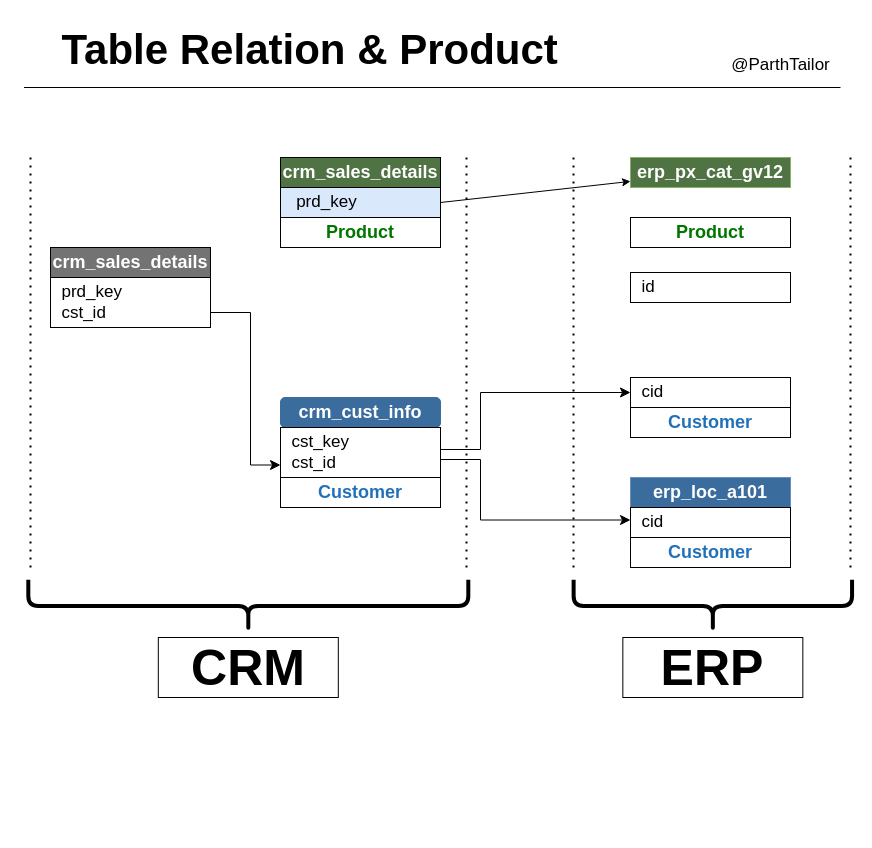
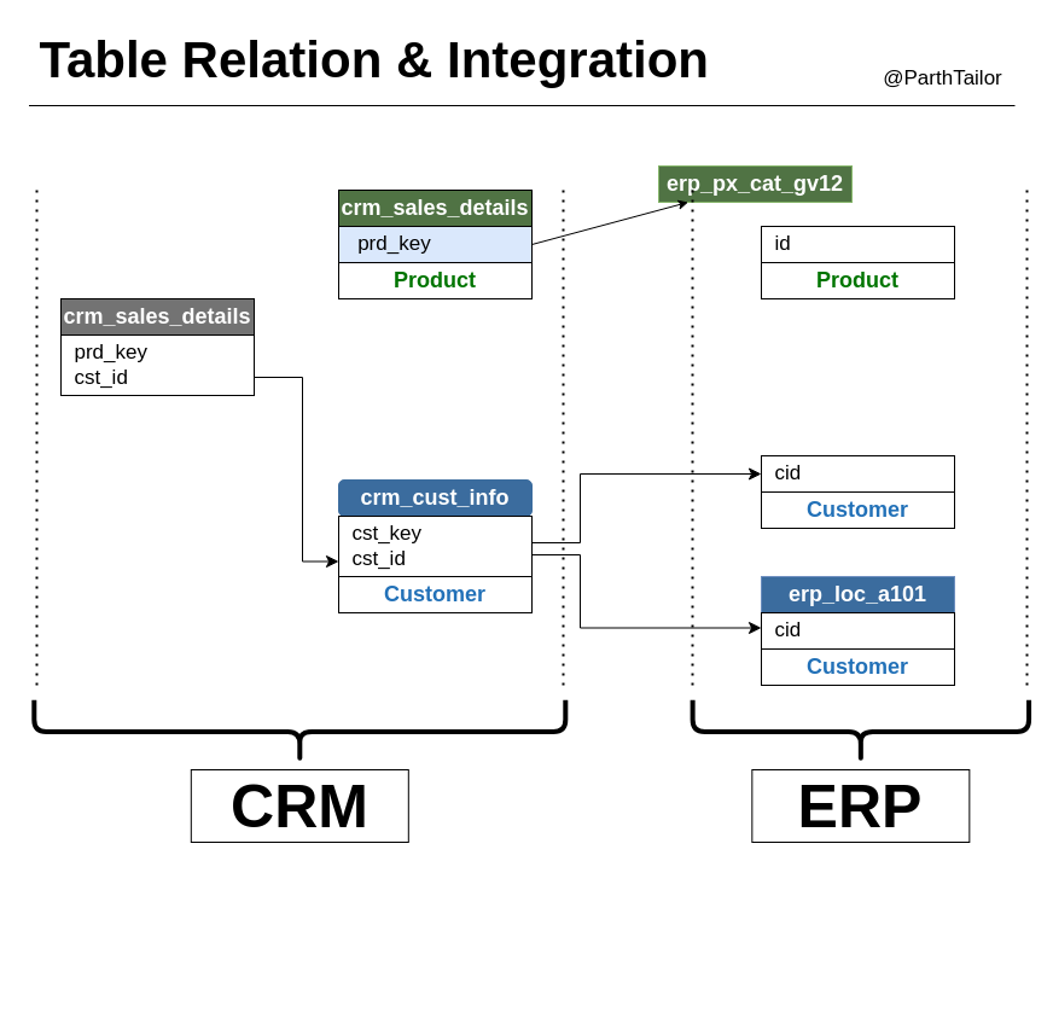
  <mxCell id="0" />
  <mxCell id="1" parent="0" />
  <mxCell id="2" value="" style="endArrow=none;html=1;rounded=0;" edge="1" parent="1"><mxGeometry width="50" height="50" relative="1" as="geometry"><mxPoint x="23.5" y="87" as="sourcePoint" /><mxPoint x="840" y="87" as="targetPoint" /></mxGeometry></mxCell>
- <mxCell id="3" value="&lt;b&gt;&lt;font style=&quot;font-size: 42px;&quot;&gt;Table Relation &amp;amp; Product&amp;nbsp;&lt;/font&gt;&lt;/b&gt;" style="text;html=1;align=center;verticalAlign=middle;resizable=0;points=[];autosize=1;strokeColor=none;fillColor=none;" vertex="1" parent="1"><mxGeometry x="20" y="20" width="590" height="60" as="geometry" /></mxCell>
+ <mxCell id="3" value="&lt;b&gt;&lt;font style=&quot;font-size: 42px;&quot;&gt;Table Relation &amp;amp; Integration&amp;nbsp;&lt;/font&gt;&lt;/b&gt;" style="text;html=1;align=center;verticalAlign=middle;resizable=0;points=[];autosize=1;strokeColor=none;fillColor=none;" vertex="1" parent="1"><mxGeometry x="20" y="20" width="590" height="60" as="geometry" /></mxCell>
  <mxCell id="4" value="&lt;font style=&quot;font-size: 17px;&quot;&gt;@ParthTailor&lt;/font&gt;" style="text;html=1;align=center;verticalAlign=middle;resizable=0;points=[];autosize=1;strokeColor=none;fillColor=none;" vertex="1" parent="1"><mxGeometry x="720" y="50" width="120" height="30" as="geometry" /></mxCell>
  <mxCell id="5" value="&lt;font style=&quot;font-size: 18px; color: rgb(255, 255, 255);&quot;&gt;crm_sales_details&lt;/font&gt;" style="rounded=0;whiteSpace=wrap;html=1;fillColor=#737373;fontStyle=1" vertex="1" parent="1"><mxGeometry x="50" y="247" width="160" height="30" as="geometry" /></mxCell>
  <mxCell id="6" value="&lt;font style=&quot;font-size: 17px;&quot;&gt;&amp;nbsp; prd_key&lt;/font&gt;&lt;div&gt;&lt;font style=&quot;font-size: 17px;&quot;&gt;&amp;nbsp; cst_id&lt;/font&gt;&lt;/div&gt;" style="rounded=0;whiteSpace=wrap;html=1;align=left;" vertex="1" parent="1"><mxGeometry x="50" y="277" width="160" height="50" as="geometry" /></mxCell>
  <mxCell id="7" value="&lt;font style=&quot;font-size: 18px; color: rgb(255, 255, 255);&quot;&gt;crm_sales_details&lt;/font&gt;" style="rounded=0;whiteSpace=wrap;html=1;fillColor=#507344;fontStyle=1" vertex="1" parent="1"><mxGeometry x="280" y="157" width="160" height="30" as="geometry" /></mxCell>
  <mxCell id="8" value="&lt;font style=&quot;font-size: 17px;&quot;&gt;&amp;nbsp;&amp;nbsp;&lt;/font&gt;&lt;div&gt;&lt;font style=&quot;font-size: 17px;&quot;&gt;&amp;nbsp; &amp;nbsp;prd_key&lt;/font&gt;&lt;div&gt;&lt;font style=&quot;font-size: 17px;&quot;&gt;&amp;nbsp;&lt;/font&gt;&lt;/div&gt;&lt;/div&gt;" style="rounded=0;whiteSpace=wrap;html=1;align=left;fillColor=#dae8fc;" vertex="1" parent="1"><mxGeometry x="280" y="187" width="160" height="30" as="geometry" /></mxCell>
  <mxCell id="9" value="&lt;font style=&quot;font-size: 18px; color: rgb(0, 117, 0);&quot;&gt;&lt;b style=&quot;&quot;&gt;Product&lt;/b&gt;&lt;/font&gt;" style="rounded=0;whiteSpace=wrap;html=1;" vertex="1" parent="1"><mxGeometry x="280" y="217" width="160" height="30" as="geometry" /></mxCell>
  <mxCell id="10" value="&lt;font style=&quot;font-size: 18px; color: rgb(255, 255, 255);&quot;&gt;&lt;b&gt;crm_cust_info&lt;/b&gt;&lt;/font&gt;" style="whiteSpace=wrap;html=1;fillColor=#3B6C9E;strokeColor=#3B6C9E;rounded=1;" vertex="1" parent="1"><mxGeometry x="280" y="397" width="160" height="30" as="geometry" /></mxCell>
  <mxCell id="11" value="&lt;font style=&quot;font-size: 17px;&quot;&gt;&amp;nbsp; cst_key&lt;/font&gt;&lt;div&gt;&lt;font style=&quot;font-size: 17px;&quot;&gt;&amp;nbsp; cst_id&lt;/font&gt;&lt;/div&gt;" style="rounded=0;whiteSpace=wrap;html=1;align=left;" vertex="1" parent="1"><mxGeometry x="280" y="427" width="160" height="50" as="geometry" /></mxCell>
  <mxCell id="12" value="&lt;font style=&quot;font-size: 18px; color: rgb(34, 113, 184);&quot;&gt;&lt;b&gt;Customer&lt;/b&gt;&lt;/font&gt;" style="rounded=0;whiteSpace=wrap;html=1;" vertex="1" parent="1"><mxGeometry x="280" y="477" width="160" height="30" as="geometry" /></mxCell>
- <mxCell id="13" value="&lt;font style=&quot;font-size: 18px; color: rgb(255, 255, 255);&quot;&gt;erp_px_cat_gv12&lt;/font&gt;" style="rounded=0;whiteSpace=wrap;html=1;fillColor=#507344;strokeColor=#82b366;fontStyle=1" vertex="1" parent="1"><mxGeometry x="630" y="157" width="160" height="30" as="geometry" /></mxCell>
- <mxCell id="14" value="&lt;span style=&quot;font-size: 17px;&quot;&gt;&amp;nbsp; id&lt;/span&gt;" style="rounded=0;whiteSpace=wrap;html=1;align=left;" vertex="1" parent="1"><mxGeometry x="630" y="272" width="160" height="30" as="geometry" /></mxCell>
+ <mxCell id="13" value="&lt;font style=&quot;font-size: 18px; color: rgb(255, 255, 255);&quot;&gt;erp_px_cat_gv12&lt;/font&gt;" style="rounded=0;whiteSpace=wrap;html=1;fillColor=#507344;strokeColor=#82b366;fontStyle=1" vertex="1" parent="1"><mxGeometry x="545" y="137" width="160" height="30" as="geometry" /></mxCell>
+ <mxCell id="14" value="&lt;span style=&quot;font-size: 17px;&quot;&gt;&amp;nbsp; id&lt;/span&gt;" style="rounded=0;whiteSpace=wrap;html=1;align=left;" vertex="1" parent="1"><mxGeometry x="630" y="187" width="160" height="30" as="geometry" /></mxCell>
  <mxCell id="15" value="&lt;b style=&quot;font-size: 18px;&quot;&gt;&lt;font style=&quot;color: rgb(0, 117, 0);&quot;&gt;Product&lt;/font&gt;&lt;/b&gt;" style="rounded=0;whiteSpace=wrap;html=1;" vertex="1" parent="1"><mxGeometry x="630" y="217" width="160" height="30" as="geometry" /></mxCell>
  <mxCell id="16" value="&lt;span style=&quot;font-size: 17px;&quot;&gt;&amp;nbsp; cid&lt;/span&gt;" style="rounded=0;whiteSpace=wrap;html=1;align=left;" vertex="1" parent="1"><mxGeometry x="630" y="377" width="160" height="30" as="geometry" /></mxCell>
  <mxCell id="17" value="&lt;b style=&quot;font-size: 18px;&quot;&gt;&lt;font style=&quot;color: rgb(34, 113, 184);&quot;&gt;Customer&lt;/font&gt;&lt;/b&gt;" style="rounded=0;whiteSpace=wrap;html=1;" vertex="1" parent="1"><mxGeometry x="630" y="407" width="160" height="30" as="geometry" /></mxCell>
  <mxCell id="18" value="&lt;font style=&quot;font-size: 18px; color: rgb(255, 255, 255);&quot;&gt;erp_loc_a101&lt;/font&gt;" style="rounded=0;whiteSpace=wrap;html=1;fillColor=#3B6C9E;strokeColor=#6c8ebf;fontStyle=1" vertex="1" parent="1"><mxGeometry x="630" y="477" width="160" height="30" as="geometry" /></mxCell>
  <mxCell id="19" value="&lt;b style=&quot;font-size: 18px;&quot;&gt;&lt;font style=&quot;color: rgb(34, 113, 184);&quot;&gt;Customer&lt;/font&gt;&lt;/b&gt;" style="rounded=0;whiteSpace=wrap;html=1;" vertex="1" parent="1"><mxGeometry x="630" y="537" width="160" height="30" as="geometry" /></mxCell>
  <mxCell id="20" value="" style="edgeStyle=elbowEdgeStyle;elbow=horizontal;endArrow=classic;html=1;curved=0;rounded=0;endSize=8;startSize=8;exitX=1;exitY=0.5;exitDx=0;exitDy=0;entryX=0;entryY=0.75;entryDx=0;entryDy=0;" edge="1" parent="1" target="11"><mxGeometry width="50" height="50" relative="1" as="geometry"><mxPoint x="210" y="312" as="sourcePoint" /><mxPoint x="280" y="220" as="targetPoint" /><Array as="points"><mxPoint x="250" y="297" /></Array></mxGeometry></mxCell>
  <mxCell id="21" value="" style="edgeStyle=elbowEdgeStyle;elbow=horizontal;endArrow=classic;html=1;curved=0;rounded=0;endSize=8;startSize=8;exitX=1;exitY=0.5;exitDx=0;exitDy=0;entryX=0;entryY=0.5;entryDx=0;entryDy=0;" edge="1" parent="1" target="16"><mxGeometry width="50" height="50" relative="1" as="geometry"><mxPoint x="440" y="449" as="sourcePoint" /><mxPoint x="510" y="357" as="targetPoint" /><Array as="points"><mxPoint x="480" y="434" /></Array></mxGeometry></mxCell>
  <mxCell id="22" value="" style="edgeStyle=elbowEdgeStyle;elbow=horizontal;endArrow=classic;html=1;curved=0;rounded=0;endSize=8;startSize=8;exitX=1;exitY=0.5;exitDx=0;exitDy=0;entryX=0;entryY=0.25;entryDx=0;entryDy=0;" edge="1" parent="1"><mxGeometry width="50" height="50" relative="1" as="geometry"><mxPoint x="440" y="459" as="sourcePoint" /><mxPoint x="630" y="519.5" as="targetPoint" /><Array as="points"><mxPoint x="480" y="444" /></Array></mxGeometry></mxCell>
  <mxCell id="23" value="&lt;span style=&quot;font-size: 17px;&quot;&gt;&amp;nbsp; cid&lt;/span&gt;" style="rounded=0;whiteSpace=wrap;html=1;align=left;" vertex="1" parent="1"><mxGeometry x="630" y="507" width="160" height="30" as="geometry" /></mxCell>
  <mxCell id="24" value="" style="endArrow=classic;html=1;rounded=0;exitX=1;exitY=0.5;exitDx=0;exitDy=0;" edge="1" parent="1" source="8" target="13"><mxGeometry width="50" height="50" relative="1" as="geometry"><mxPoint x="480" y="307" as="sourcePoint" /><mxPoint x="530" y="257" as="targetPoint" /></mxGeometry></mxCell>
  <mxCell id="25" value="" style="shape=curlyBracket;whiteSpace=wrap;html=1;rounded=1;labelPosition=left;verticalLabelPosition=middle;align=right;verticalAlign=middle;rotation=-90;strokeWidth=4;" vertex="1" parent="1"><mxGeometry x="221.56" y="385.44" width="52.5" height="440" as="geometry" /></mxCell>
  <mxCell id="26" value="" style="shape=curlyBracket;whiteSpace=wrap;html=1;rounded=1;labelPosition=left;verticalLabelPosition=middle;align=right;verticalAlign=middle;rotation=-90;strokeWidth=4;" vertex="1" parent="1"><mxGeometry x="686.09" y="466.22" width="52.5" height="278.44" as="geometry" /></mxCell>
  <mxCell id="27" value="" style="endArrow=none;dashed=1;html=1;dashPattern=1 3;strokeWidth=2;rounded=0;" edge="1" parent="1"><mxGeometry width="50" height="50" relative="1" as="geometry"><mxPoint x="466" y="567" as="sourcePoint" /><mxPoint x="466" y="157" as="targetPoint" /></mxGeometry></mxCell>
  <mxCell id="28" value="" style="endArrow=none;dashed=1;html=1;dashPattern=1 3;strokeWidth=2;rounded=0;" edge="1" parent="1"><mxGeometry width="50" height="50" relative="1" as="geometry"><mxPoint x="30" y="567" as="sourcePoint" /><mxPoint x="30" y="157" as="targetPoint" /></mxGeometry></mxCell>
  <mxCell id="29" value="" style="endArrow=none;dashed=1;html=1;dashPattern=1 3;strokeWidth=2;rounded=0;" edge="1" parent="1"><mxGeometry width="50" height="50" relative="1" as="geometry"><mxPoint x="573" y="567" as="sourcePoint" /><mxPoint x="573" y="157" as="targetPoint" /></mxGeometry></mxCell>
  <mxCell id="30" value="" style="endArrow=none;dashed=1;html=1;dashPattern=1 3;strokeWidth=2;rounded=0;" edge="1" parent="1"><mxGeometry width="50" height="50" relative="1" as="geometry"><mxPoint x="850" y="567" as="sourcePoint" /><mxPoint x="850" y="157" as="targetPoint" /></mxGeometry></mxCell>
  <mxCell id="31" value="&lt;font style=&quot;font-size: 50px;&quot;&gt;CRM&lt;/font&gt;" style="whiteSpace=wrap;html=1;fontStyle=1" vertex="1" parent="1"><mxGeometry x="157.81" y="637" width="180" height="60" as="geometry" /></mxCell>
  <mxCell id="32" value="&lt;font style=&quot;font-size: 50px;&quot;&gt;ERP&lt;/font&gt;" style="whiteSpace=wrap;html=1;fontStyle=1" vertex="1" parent="1"><mxGeometry x="622.34" y="637" width="180" height="60" as="geometry" /></mxCell>
